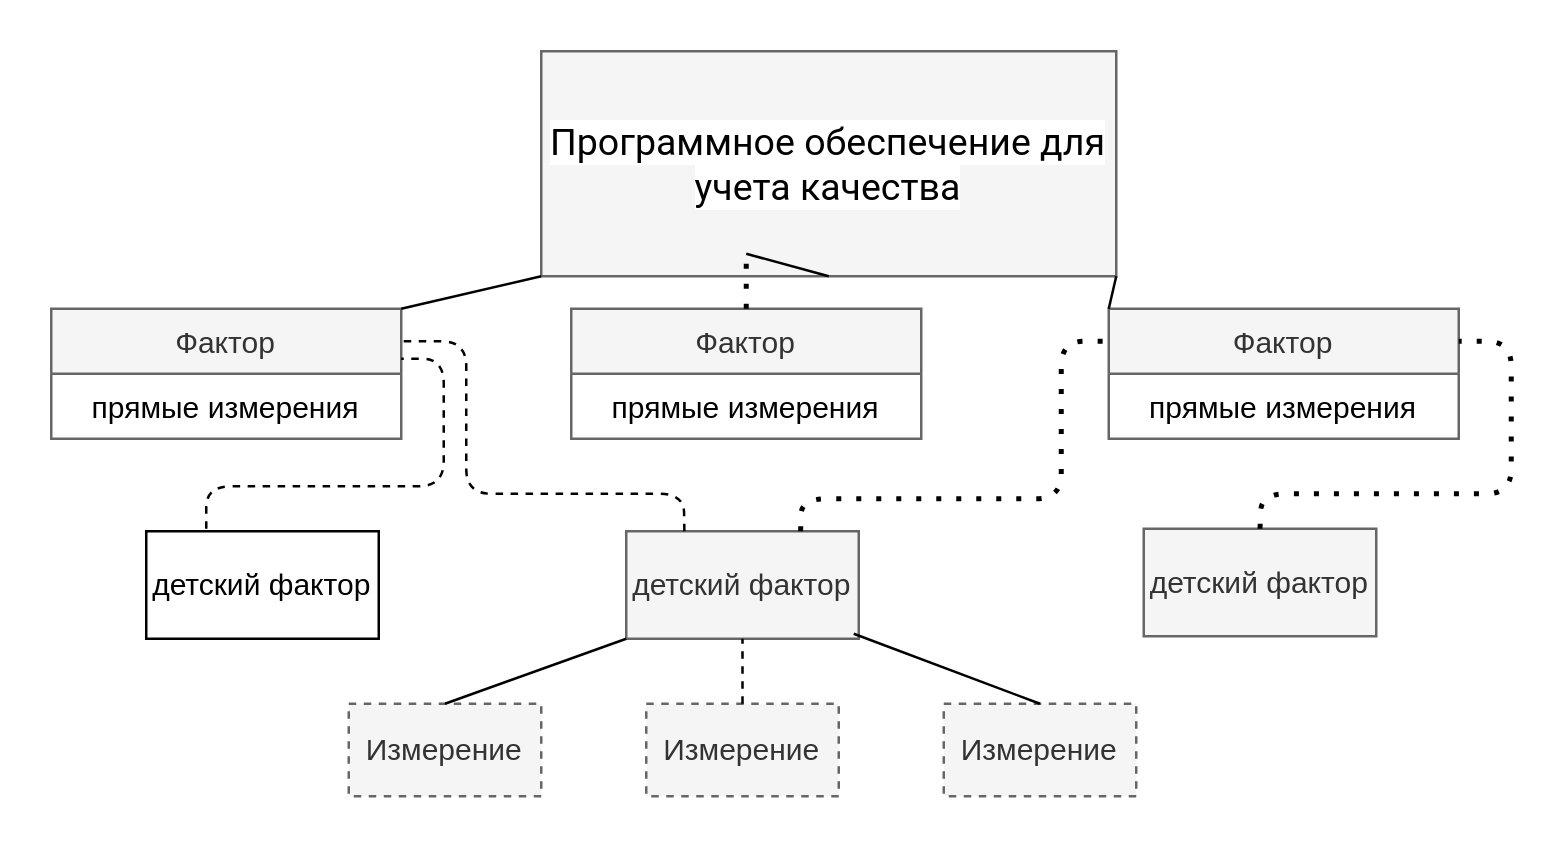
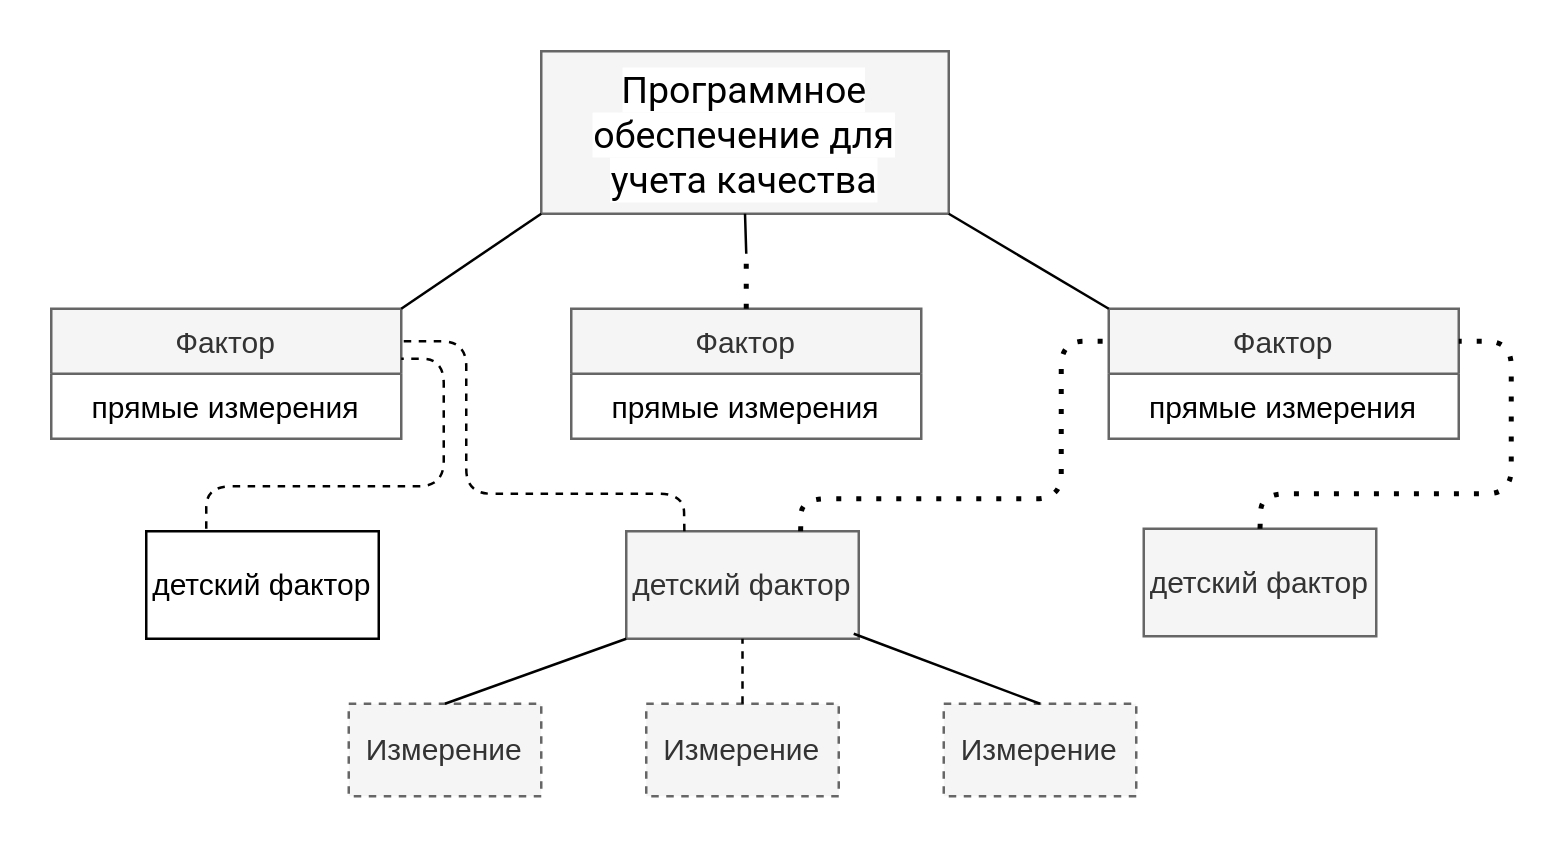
  <mxCell id="0" />
  <mxCell id="1" parent="0" />
- <mxCell id="2" value="&lt;font style=&quot;font-size: 15px&quot;&gt;&lt;span style=&quot;color: rgb(0 , 0 , 0) ; font-family: &amp;#34;roboto&amp;#34; , &amp;#34;robotodraft&amp;#34; , &amp;#34;helvetica&amp;#34; , &amp;#34;arial&amp;#34; , sans-serif ; font-style: normal ; font-weight: 400 ; letter-spacing: normal ; text-indent: 0px ; text-transform: none ; word-spacing: 0px ; display: inline ; float: none ; background-color: rgb(255 , 255 , 255)&quot;&gt;Программное обеспечение для учета качества&lt;/span&gt;&lt;br&gt;&lt;/font&gt;" style="rounded=0;whiteSpace=wrap;html=1;shadow=0;sketch=0;glass=0;fillColor=#f5f5f5;strokeColor=#666666;fontColor=#333333;" vertex="1" parent="1"><mxGeometry x="216" y="20" width="230" height="90" as="geometry" /></mxCell>
+ <mxCell id="2" value="&lt;font style=&quot;font-size: 15px&quot;&gt;&lt;span style=&quot;color: rgb(0 , 0 , 0) ; font-family: &amp;#34;roboto&amp;#34; , &amp;#34;robotodraft&amp;#34; , &amp;#34;helvetica&amp;#34; , &amp;#34;arial&amp;#34; , sans-serif ; font-style: normal ; font-weight: 400 ; letter-spacing: normal ; text-indent: 0px ; text-transform: none ; word-spacing: 0px ; display: inline ; float: none ; background-color: rgb(255 , 255 , 255)&quot;&gt;Программное обеспечение для учета качества&lt;/span&gt;&lt;br&gt;&lt;/font&gt;" style="rounded=0;whiteSpace=wrap;html=1;shadow=0;sketch=0;glass=0;fillColor=#f5f5f5;strokeColor=#666666;fontColor=#333333;" vertex="1" parent="1"><mxGeometry x="216" y="20" width="163" height="65" as="geometry" /></mxCell>
  <mxCell id="3" value="Фактор" style="swimlane;fontStyle=0;childLayout=stackLayout;horizontal=1;startSize=26;fillColor=#f5f5f5;horizontalStack=0;resizeParent=1;resizeParentMax=0;resizeLast=0;collapsible=1;marginBottom=0;rounded=0;shadow=0;glass=0;sketch=0;strokeColor=#666666;fontColor=#333333;" vertex="1" parent="1"><mxGeometry x="20" y="123" width="140" height="52" as="geometry" /></mxCell>
  <mxCell id="4" value="прямые измерения" style="text;strokeColor=none;fillColor=none;align=center;verticalAlign=top;spacingLeft=4;spacingRight=4;overflow=hidden;rotatable=0;points=[[0,0.5],[1,0.5]];portConstraint=eastwest;" vertex="1" parent="3"><mxGeometry y="26" width="140" height="26" as="geometry" /></mxCell>
  <mxCell id="5" value="Фактор" style="swimlane;fontStyle=0;childLayout=stackLayout;horizontal=1;startSize=26;fillColor=#f5f5f5;horizontalStack=0;resizeParent=1;resizeParentMax=0;resizeLast=0;collapsible=1;marginBottom=0;rounded=0;shadow=0;glass=0;sketch=0;strokeColor=#666666;fontColor=#333333;" vertex="1" parent="1"><mxGeometry x="228" y="123" width="140" height="52" as="geometry" /></mxCell>
  <mxCell id="6" value="прямые измерения" style="text;strokeColor=none;fillColor=none;align=center;verticalAlign=top;spacingLeft=4;spacingRight=4;overflow=hidden;rotatable=0;points=[[0,0.5],[1,0.5]];portConstraint=eastwest;" vertex="1" parent="5"><mxGeometry y="26" width="140" height="26" as="geometry" /></mxCell>
  <mxCell id="7" value="Фактор" style="swimlane;fontStyle=0;childLayout=stackLayout;horizontal=1;startSize=26;fillColor=#f5f5f5;horizontalStack=0;resizeParent=1;resizeParentMax=0;resizeLast=0;collapsible=1;marginBottom=0;rounded=0;shadow=0;glass=0;sketch=0;strokeColor=#666666;fontColor=#333333;" vertex="1" parent="1"><mxGeometry x="443" y="123" width="140" height="52" as="geometry" /></mxCell>
  <mxCell id="8" value="прямые измерения" style="text;strokeColor=none;fillColor=none;align=center;verticalAlign=top;spacingLeft=4;spacingRight=4;overflow=hidden;rotatable=0;points=[[0,0.5],[1,0.5]];portConstraint=eastwest;" vertex="1" parent="7"><mxGeometry y="26" width="140" height="26" as="geometry" /></mxCell>
  <mxCell id="9" value="детский фактор" style="rounded=0;whiteSpace=wrap;html=1;shadow=0;glass=0;sketch=0;" vertex="1" parent="1"><mxGeometry x="58" y="212" width="93" height="43" as="geometry" /></mxCell>
  <mxCell id="10" value="детский фактор" style="rounded=0;whiteSpace=wrap;html=1;shadow=0;glass=0;sketch=0;fillColor=#f5f5f5;strokeColor=#666666;fontColor=#333333;" vertex="1" parent="1"><mxGeometry x="250" y="212" width="93" height="43" as="geometry" /></mxCell>
  <mxCell id="11" value="детский фактор" style="rounded=0;whiteSpace=wrap;html=1;shadow=0;glass=0;sketch=0;fillColor=#f5f5f5;strokeColor=#666666;fontColor=#333333;" vertex="1" parent="1"><mxGeometry x="457" y="211" width="93" height="43" as="geometry" /></mxCell>
  <mxCell id="12" value="Измерение" style="rounded=0;whiteSpace=wrap;html=1;shadow=0;glass=0;dashed=1;sketch=0;fillColor=#f5f5f5;strokeColor=#666666;fontColor=#333333;" vertex="1" parent="1"><mxGeometry x="258" y="281" width="77" height="37" as="geometry" /></mxCell>
  <mxCell id="13" value="Измерение" style="rounded=0;whiteSpace=wrap;html=1;shadow=0;glass=0;dashed=1;sketch=0;fillColor=#f5f5f5;strokeColor=#666666;fontColor=#333333;" vertex="1" parent="1"><mxGeometry x="139" y="281" width="77" height="37" as="geometry" /></mxCell>
  <mxCell id="14" value="Измерение" style="rounded=0;whiteSpace=wrap;html=1;shadow=0;glass=0;dashed=1;sketch=0;fillColor=#f5f5f5;strokeColor=#666666;fontColor=#333333;" vertex="1" parent="1"><mxGeometry x="377" y="281" width="77" height="37" as="geometry" /></mxCell>
  <mxCell id="15" value="" style="endArrow=none;html=1;entryX=0.5;entryY=1;entryDx=0;entryDy=0;" edge="1" parent="1" target="2"><mxGeometry width="50" height="50" relative="1" as="geometry"><mxPoint x="298" y="101" as="sourcePoint" /><mxPoint x="314" y="176" as="targetPoint" /></mxGeometry></mxCell>
  <mxCell id="16" value="" style="endArrow=none;html=1;entryX=1;entryY=1;entryDx=0;entryDy=0;exitX=0;exitY=0;exitDx=0;exitDy=0;" edge="1" parent="1" source="7" target="2"><mxGeometry width="50" height="50" relative="1" as="geometry"><mxPoint x="264" y="226" as="sourcePoint" /><mxPoint x="314" y="176" as="targetPoint" /></mxGeometry></mxCell>
  <mxCell id="17" value="" style="endArrow=none;html=1;entryX=0;entryY=1;entryDx=0;entryDy=0;exitX=1;exitY=0;exitDx=0;exitDy=0;" edge="1" parent="1" source="3" target="2"><mxGeometry width="50" height="50" relative="1" as="geometry"><mxPoint x="264" y="226" as="sourcePoint" /><mxPoint x="314" y="176" as="targetPoint" /></mxGeometry></mxCell>
  <mxCell id="18" value="" style="endArrow=none;html=1;entryX=1;entryY=0.25;entryDx=0;entryDy=0;dashed=1;strokeWidth=1;" edge="1" parent="1"><mxGeometry width="50" height="50" relative="1" as="geometry"><mxPoint x="82" y="211" as="sourcePoint" /><mxPoint x="160" y="143" as="targetPoint" /><Array as="points"><mxPoint x="82" y="194" /><mxPoint x="177" y="194" /><mxPoint x="177" y="143" /></Array></mxGeometry></mxCell>
  <mxCell id="19" value="" style="endArrow=none;html=1;entryX=1;entryY=0.25;entryDx=0;entryDy=0;exitX=0.25;exitY=0;exitDx=0;exitDy=0;dashed=1;" edge="1" parent="1" source="10" target="3"><mxGeometry width="50" height="50" relative="1" as="geometry"><mxPoint x="264" y="226" as="sourcePoint" /><mxPoint x="314" y="176" as="targetPoint" /><Array as="points"><mxPoint x="273" y="197" /><mxPoint x="186" y="197" /><mxPoint x="186" y="136" /></Array></mxGeometry></mxCell>
  <mxCell id="20" value="" style="endArrow=none;html=1;entryX=0.5;entryY=0;entryDx=0;entryDy=0;exitX=0;exitY=1;exitDx=0;exitDy=0;" edge="1" parent="1" source="10" target="13"><mxGeometry width="50" height="50" relative="1" as="geometry"><mxPoint x="264" y="226" as="sourcePoint" /><mxPoint x="314" y="176" as="targetPoint" /></mxGeometry></mxCell>
  <mxCell id="21" value="" style="endArrow=none;html=1;entryX=0.5;entryY=0;entryDx=0;entryDy=0;" edge="1" parent="1" target="14"><mxGeometry width="50" height="50" relative="1" as="geometry"><mxPoint x="341" y="253" as="sourcePoint" /><mxPoint x="314" y="176" as="targetPoint" /></mxGeometry></mxCell>
  <mxCell id="22" value="" style="endArrow=none;html=1;exitX=0.5;exitY=0;exitDx=0;exitDy=0;entryX=0.5;entryY=1;entryDx=0;entryDy=0;dashed=1;" edge="1" parent="1" source="12" target="10"><mxGeometry width="50" height="50" relative="1" as="geometry"><mxPoint x="264" y="226" as="sourcePoint" /><mxPoint x="314" y="176" as="targetPoint" /></mxGeometry></mxCell>
  <mxCell id="23" value="" style="endArrow=none;dashed=1;html=1;dashPattern=1 3;strokeWidth=2;exitX=0.5;exitY=0;exitDx=0;exitDy=0;" edge="1" parent="1" source="5"><mxGeometry width="50" height="50" relative="1" as="geometry"><mxPoint x="298" y="118" as="sourcePoint" /><mxPoint x="298" y="101" as="targetPoint" /></mxGeometry></mxCell>
  <mxCell id="24" value="" style="endArrow=none;dashed=1;html=1;dashPattern=1 3;strokeWidth=2;exitX=0.75;exitY=0;exitDx=0;exitDy=0;" edge="1" parent="1" source="10"><mxGeometry width="50" height="50" relative="1" as="geometry"><mxPoint x="264" y="226" as="sourcePoint" /><mxPoint x="442" y="136" as="targetPoint" /><Array as="points"><mxPoint x="320" y="199" /><mxPoint x="424" y="199" /><mxPoint x="424" y="136" /></Array></mxGeometry></mxCell>
  <mxCell id="25" value="" style="endArrow=none;dashed=1;html=1;dashPattern=1 3;strokeWidth=2;entryX=1;entryY=0.25;entryDx=0;entryDy=0;exitX=0.5;exitY=0;exitDx=0;exitDy=0;" edge="1" parent="1" source="11" target="7"><mxGeometry width="50" height="50" relative="1" as="geometry"><mxPoint x="264" y="226" as="sourcePoint" /><mxPoint x="314" y="176" as="targetPoint" /><Array as="points"><mxPoint x="504" y="197" /><mxPoint x="604" y="197" /><mxPoint x="604" y="136" /></Array></mxGeometry></mxCell>
